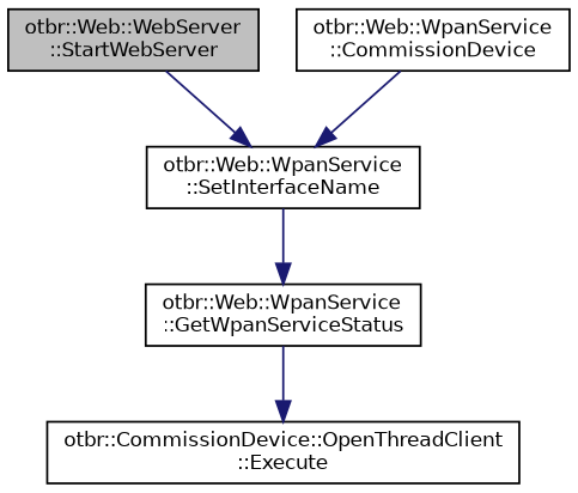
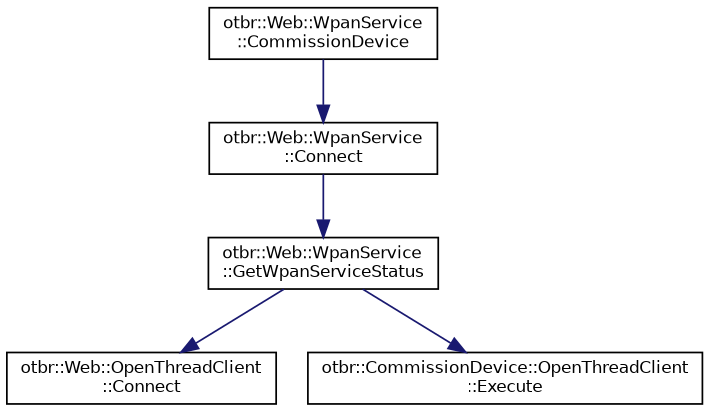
  digraph {
    rankdir=TB
    node [color=black fillcolor=white fontname=Helvetica fontsize=10 shape=record style=filled]
    edge [color=midnightblue fontname=Helvetica fontsize=10 labelfontname=Helvetica labelfontsize=10 style=solid]
-   n1 [fillcolor=grey75 fontcolor=black height=0.2 label="otbr::Web::WebServer\l::StartWebServer" width=0.4]
-   n2 [height=0.2 label="otbr::Web::WpanService\l::SetInterfaceName" width=0.4]
+   n2 [height=0.2 label="otbr::Web::WpanService\l::Connect" width=0.4]
    n3 [height=0.2 label="otbr::Web::WpanService\l::GetWpanServiceStatus" width=0.4]
+   n4 [height=0.2 label="otbr::Web::OpenThreadClient\l::Connect" width=0.4]
    n5 [height=0.2 label="otbr::CommissionDevice::OpenThreadClient\l::Execute" width=0.4]
    n6 [height=0.2 label="otbr::Web::WpanService\l::CommissionDevice" width=0.4]
-   n1 -> n2
    n2 -> n3
+   n3 -> n4
    n3 -> n5
    n6 -> n2
  }
